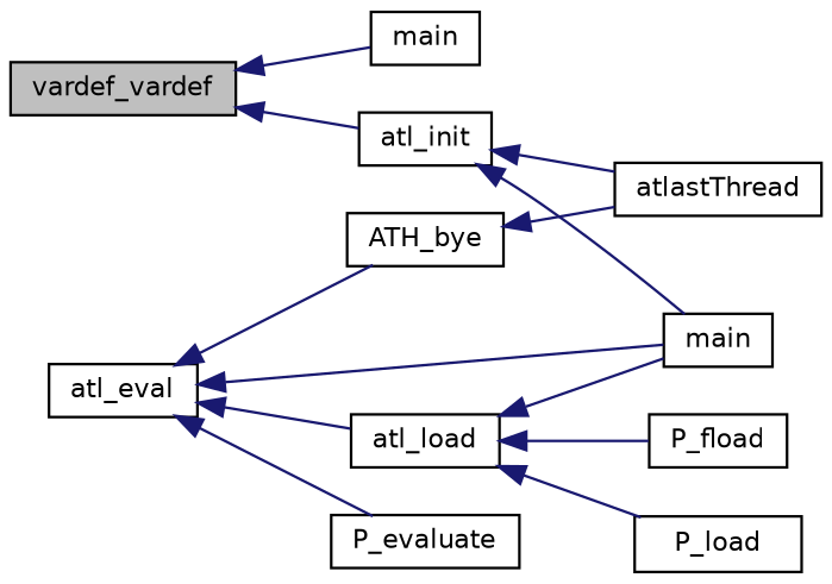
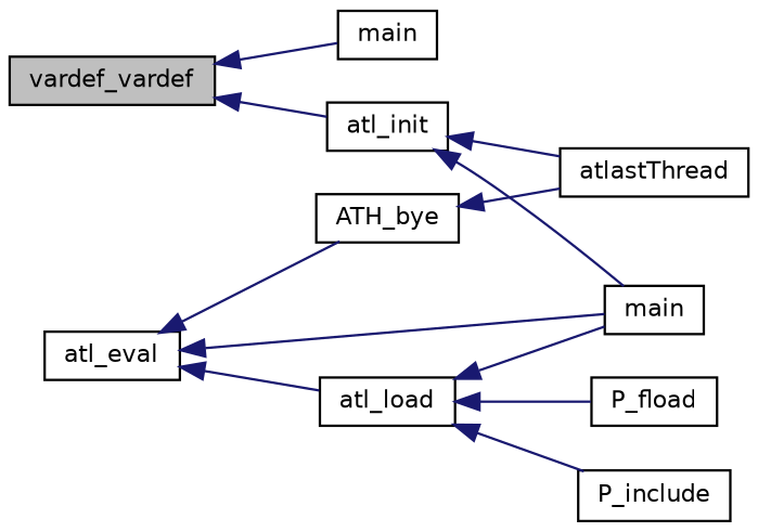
  digraph {
    rankdir=LR
    node [color=black fillcolor=white fontname=Helvetica fontsize=10 shape=record style=filled]
    edge [color=midnightblue dir=back fontname=Helvetica fontsize=10 labelfontname=Helvetica labelfontsize=10 style=solid]
    n1 [fillcolor=grey75 fontcolor=black height=0.2 label=vardef_vardef width=0.4]
    n2 [height=0.2 label=atl_init width=0.4]
    n3 [height=0.2 label=main width=0.4]
    n4 [height=0.2 label=main width=0.4]
    n5 [height=0.2 label=atlastThread width=0.4]
    n6 [height=0.2 label=atl_eval width=0.4]
    n7 [height=0.2 label=ATH_bye width=0.4]
-   n8 [height=0.2 label=P_evaluate width=0.4]
    n9 [height=0.2 label=atl_load width=0.4]
    n10 [height=0.2 label=P_fload width=0.4]
-   n11 [height=0.2 label=P_load width=0.4]
+   n11 [height=0.2 label=P_include width=0.4]
    n1 -> n2
    n1 -> n3
    n2 -> n4
    n2 -> n5
    n6 -> n4
    n6 -> n7
-   n6 -> n8
    n6 -> n9
    n7 -> n5
    n9 -> n4
    n9 -> n10
    n9 -> n11
  }
